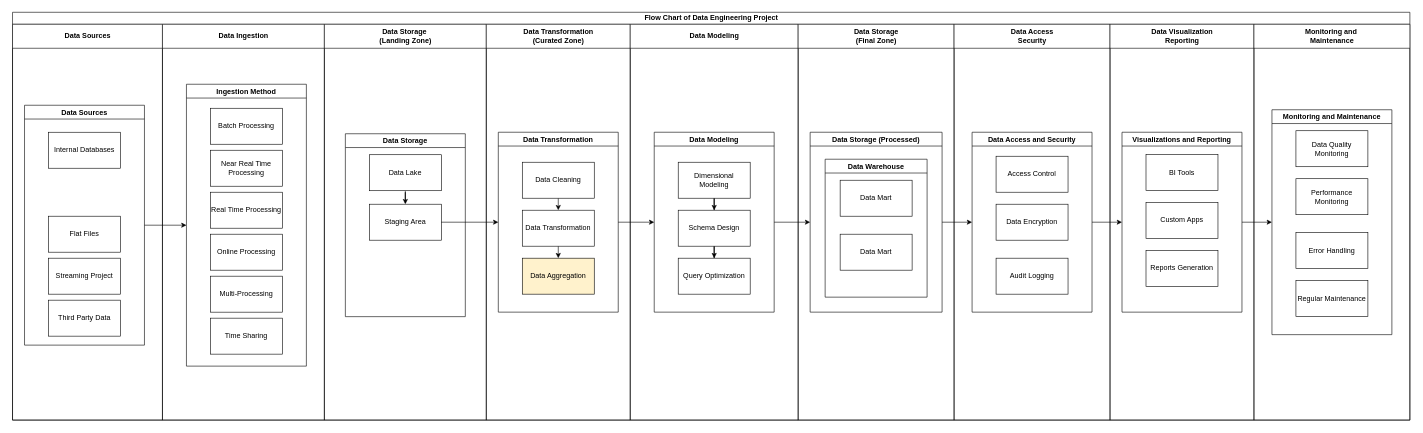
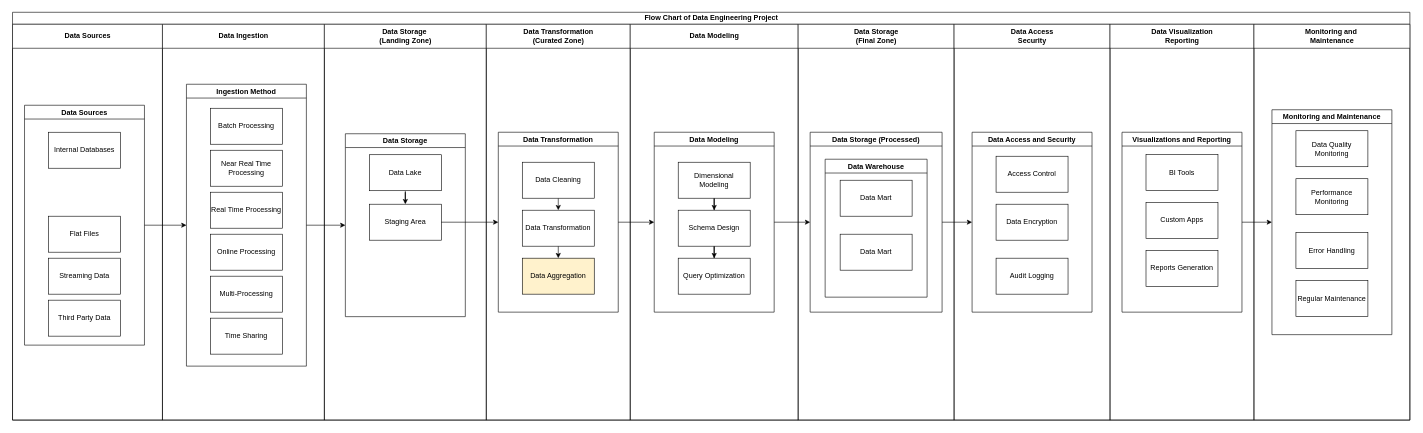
  <mxCell id="0" />
  <mxCell id="1" parent="0" />
  <mxCell id="2" value="Flow Chart of Data Engineering Project" style="swimlane;childLayout=stackLayout;resizeParent=1;resizeParentMax=0;startSize=20;html=1;" vertex="1" parent="1"><mxGeometry x="20" y="20" width="2330" height="680" as="geometry" /></mxCell>
  <mxCell id="3" value="Data Sources" style="swimlane;startSize=40;html=1;" vertex="1" parent="2"><mxGeometry y="20" width="250" height="660" as="geometry" /></mxCell>
  <mxCell id="4" value="Data Sources" style="swimlane;whiteSpace=wrap;html=1;" vertex="1" parent="3"><mxGeometry x="20.0" y="135" width="200" height="400" as="geometry" /></mxCell>
  <mxCell id="5" value="Internal Databases" style="rounded=0;whiteSpace=wrap;html=1;" vertex="1" parent="4"><mxGeometry x="40" y="45" width="120" height="60" as="geometry" /></mxCell>
  <mxCell id="6" value="Flat Files" style="rounded=0;whiteSpace=wrap;html=1;" vertex="1" parent="4"><mxGeometry x="40" y="185" width="120" height="60" as="geometry" /></mxCell>
- <mxCell id="7" value="Streaming Project" style="rounded=0;whiteSpace=wrap;html=1;" vertex="1" parent="4"><mxGeometry x="40" y="255" width="120" height="60" as="geometry" /></mxCell>
+ <mxCell id="7" value="Streaming Data" style="rounded=0;whiteSpace=wrap;html=1;" vertex="1" parent="4"><mxGeometry x="40" y="255" width="120" height="60" as="geometry" /></mxCell>
  <mxCell id="8" value="Third Party Data" style="rounded=0;whiteSpace=wrap;html=1;" vertex="1" parent="4"><mxGeometry x="40" y="325" width="120" height="60" as="geometry" /></mxCell>
  <mxCell id="9" value="Data Ingestion" style="swimlane;startSize=40;html=1;" vertex="1" parent="2"><mxGeometry x="250" y="20" width="270" height="660" as="geometry" /></mxCell>
  <mxCell id="10" value="Ingestion Method" style="swimlane;whiteSpace=wrap;html=1;startSize=23;" vertex="1" parent="9"><mxGeometry x="40" y="100" width="200" height="470" as="geometry" /></mxCell>
  <mxCell id="11" value="Batch Processing" style="rounded=0;whiteSpace=wrap;html=1;" vertex="1" parent="10"><mxGeometry x="40" y="40" width="120" height="60" as="geometry" /></mxCell>
  <mxCell id="12" value="Near Real Time Processing" style="rounded=0;whiteSpace=wrap;html=1;" vertex="1" parent="10"><mxGeometry x="40" y="110" width="120" height="60" as="geometry" /></mxCell>
  <mxCell id="13" value="Real Time Processing" style="rounded=0;whiteSpace=wrap;html=1;" vertex="1" parent="10"><mxGeometry x="40.0" y="180" width="120" height="60" as="geometry" /></mxCell>
  <mxCell id="14" value="Online Processing" style="rounded=0;whiteSpace=wrap;html=1;" vertex="1" parent="10"><mxGeometry x="40.0" y="250" width="120" height="60" as="geometry" /></mxCell>
  <mxCell id="15" value="Multi-Processing" style="rounded=0;whiteSpace=wrap;html=1;" vertex="1" parent="10"><mxGeometry x="40.0" y="320" width="120" height="60" as="geometry" /></mxCell>
  <mxCell id="16" value="Time Sharing" style="rounded=0;whiteSpace=wrap;html=1;" vertex="1" parent="10"><mxGeometry x="40.0" y="390" width="120" height="60" as="geometry" /></mxCell>
  <mxCell id="17" value="Data Storage&amp;nbsp;&lt;div&gt;(Landing Zone)&lt;/div&gt;" style="swimlane;startSize=40;html=1;" vertex="1" parent="2"><mxGeometry x="520" y="20" width="270" height="660" as="geometry" /></mxCell>
  <mxCell id="18" value="Data Storage" style="swimlane;whiteSpace=wrap;html=1;" vertex="1" parent="17"><mxGeometry x="35" y="182.5" width="200" height="305" as="geometry" /></mxCell>
  <mxCell id="19" style="edgeStyle=orthogonalEdgeStyle;rounded=0;orthogonalLoop=1;jettySize=auto;html=1;" edge="1" parent="18" source="20" target="21"><mxGeometry relative="1" as="geometry" /></mxCell>
  <mxCell id="20" value="Data Lake" style="rounded=0;whiteSpace=wrap;html=1;" vertex="1" parent="18"><mxGeometry x="40" y="35" width="120" height="60" as="geometry" /></mxCell>
  <mxCell id="21" value="Staging Area" style="rounded=0;whiteSpace=wrap;html=1;" vertex="1" parent="18"><mxGeometry x="40" y="117.5" width="120" height="60" as="geometry" /></mxCell>
  <mxCell id="22" value="Data Transformation&lt;div&gt;(Curated Zone)&lt;/div&gt;" style="swimlane;startSize=40;html=1;" vertex="1" parent="2"><mxGeometry x="790" y="20" width="240" height="660" as="geometry" /></mxCell>
  <mxCell id="23" value="Data Transformation" style="swimlane;whiteSpace=wrap;html=1;" vertex="1" parent="22"><mxGeometry x="20" y="180" width="200" height="300" as="geometry" /></mxCell>
  <mxCell id="24" style="edgeStyle=orthogonalEdgeStyle;rounded=0;orthogonalLoop=1;jettySize=auto;html=1;exitX=0.5;exitY=1;exitDx=0;exitDy=0;entryX=0.5;entryY=0;entryDx=0;entryDy=0;" edge="1" parent="23" source="25" target="27"><mxGeometry relative="1" as="geometry" /></mxCell>
  <mxCell id="25" value="Data Cleaning" style="rounded=0;whiteSpace=wrap;html=1;" vertex="1" parent="23"><mxGeometry x="40" y="50" width="120" height="60" as="geometry" /></mxCell>
  <mxCell id="26" style="edgeStyle=orthogonalEdgeStyle;rounded=0;orthogonalLoop=1;jettySize=auto;html=1;exitX=0.5;exitY=1;exitDx=0;exitDy=0;entryX=0.5;entryY=0;entryDx=0;entryDy=0;" edge="1" parent="23" source="27" target="28"><mxGeometry relative="1" as="geometry" /></mxCell>
  <mxCell id="27" value="Data Transformation" style="rounded=0;whiteSpace=wrap;html=1;" vertex="1" parent="23"><mxGeometry x="40" y="130" width="120" height="60" as="geometry" /></mxCell>
  <mxCell id="28" value="Data Aggregation" style="rounded=0;whiteSpace=wrap;html=1;fillColor=#fff2cc;" vertex="1" parent="23"><mxGeometry x="40" y="210" width="120" height="60" as="geometry" /></mxCell>
  <mxCell id="29" value="Data Modeling" style="swimlane;startSize=40;html=1;" vertex="1" parent="2"><mxGeometry x="1030" y="20" width="280" height="660" as="geometry" /></mxCell>
  <mxCell id="30" value="Data Modeling" style="swimlane;whiteSpace=wrap;html=1;" vertex="1" parent="29"><mxGeometry x="40" y="180" width="200" height="300" as="geometry" /></mxCell>
  <mxCell id="31" style="edgeStyle=orthogonalEdgeStyle;rounded=0;orthogonalLoop=1;jettySize=auto;html=1;" edge="1" parent="30" source="32" target="34"><mxGeometry relative="1" as="geometry" /></mxCell>
  <mxCell id="32" value="Dimensional Modeling" style="rounded=0;whiteSpace=wrap;html=1;" vertex="1" parent="30"><mxGeometry x="40" y="50" width="120" height="60" as="geometry" /></mxCell>
  <mxCell id="33" style="edgeStyle=orthogonalEdgeStyle;rounded=0;orthogonalLoop=1;jettySize=auto;html=1;" edge="1" parent="30" source="34" target="35"><mxGeometry relative="1" as="geometry" /></mxCell>
  <mxCell id="34" value="Schema Design" style="rounded=0;whiteSpace=wrap;html=1;" vertex="1" parent="30"><mxGeometry x="40" y="130" width="120" height="60" as="geometry" /></mxCell>
  <mxCell id="35" value="Query Optimization" style="rounded=0;whiteSpace=wrap;html=1;" vertex="1" parent="30"><mxGeometry x="40" y="210" width="120" height="60" as="geometry" /></mxCell>
  <mxCell id="36" value="Data Storage&lt;div&gt;(Final Zone)&lt;/div&gt;" style="swimlane;startSize=40;html=1;" vertex="1" parent="2"><mxGeometry x="1310" y="20" width="260" height="660" as="geometry" /></mxCell>
  <mxCell id="37" value="Data Storage (Processed)" style="swimlane;whiteSpace=wrap;html=1;" vertex="1" parent="36"><mxGeometry x="20" y="180" width="220" height="300" as="geometry" /></mxCell>
  <mxCell id="38" value="Data Warehouse" style="swimlane;whiteSpace=wrap;html=1;" vertex="1" parent="37"><mxGeometry x="25" y="45" width="170" height="230" as="geometry" /></mxCell>
  <mxCell id="39" value="Data Mart" style="rounded=0;whiteSpace=wrap;html=1;" vertex="1" parent="38"><mxGeometry x="25.0" y="35" width="120" height="60" as="geometry" /></mxCell>
  <mxCell id="40" value="Data Mart" style="rounded=0;whiteSpace=wrap;html=1;" vertex="1" parent="38"><mxGeometry x="25.0" y="125" width="120" height="60" as="geometry" /></mxCell>
  <mxCell id="41" value="Data Access&lt;div&gt;Security&lt;/div&gt;" style="swimlane;startSize=40;html=1;" vertex="1" parent="2"><mxGeometry x="1570" y="20" width="260" height="660" as="geometry" /></mxCell>
  <mxCell id="42" value="Data Access and Security" style="swimlane;whiteSpace=wrap;html=1;" vertex="1" parent="41"><mxGeometry x="30" y="180" width="200" height="300" as="geometry" /></mxCell>
  <mxCell id="43" value="Access Control" style="rounded=0;whiteSpace=wrap;html=1;" vertex="1" parent="42"><mxGeometry x="40.0" y="40" width="120" height="60" as="geometry" /></mxCell>
  <mxCell id="44" value="Data Encryption" style="rounded=0;whiteSpace=wrap;html=1;" vertex="1" parent="42"><mxGeometry x="40.0" y="120" width="120" height="60" as="geometry" /></mxCell>
  <mxCell id="45" value="Audit Logging" style="rounded=0;whiteSpace=wrap;html=1;" vertex="1" parent="42"><mxGeometry x="40.0" y="210" width="120" height="60" as="geometry" /></mxCell>
  <mxCell id="46" value="Data Visualization&lt;div&gt;Reporting&lt;/div&gt;" style="swimlane;startSize=40;html=1;" vertex="1" parent="2"><mxGeometry x="1830" y="20" width="240" height="660" as="geometry" /></mxCell>
  <mxCell id="47" value="Visualizations and Reporting" style="swimlane;whiteSpace=wrap;html=1;" vertex="1" parent="46"><mxGeometry x="20" y="180" width="200" height="300" as="geometry" /></mxCell>
  <mxCell id="48" value="BI Tools" style="rounded=0;whiteSpace=wrap;html=1;" vertex="1" parent="47"><mxGeometry x="40.0" y="37" width="120" height="60" as="geometry" /></mxCell>
  <mxCell id="49" value="Custom Apps" style="rounded=0;whiteSpace=wrap;html=1;" vertex="1" parent="47"><mxGeometry x="40.0" y="117" width="120" height="60" as="geometry" /></mxCell>
  <mxCell id="50" value="Reports Generation" style="rounded=0;whiteSpace=wrap;html=1;" vertex="1" parent="47"><mxGeometry x="40.0" y="197" width="120" height="60" as="geometry" /></mxCell>
  <mxCell id="51" value="Monitoring and&amp;nbsp;&lt;div&gt;Maintenance&lt;/div&gt;" style="swimlane;startSize=40;html=1;" vertex="1" parent="2"><mxGeometry x="2070" y="20" width="260" height="660" as="geometry" /></mxCell>
  <mxCell id="52" value="Monitoring and Maintenance" style="swimlane;whiteSpace=wrap;html=1;" vertex="1" parent="51"><mxGeometry x="30" y="142.5" width="200" height="375" as="geometry" /></mxCell>
  <mxCell id="53" value="Data Quality Monitoring" style="rounded=0;whiteSpace=wrap;html=1;" vertex="1" parent="52"><mxGeometry x="40.0" y="35" width="120" height="60" as="geometry" /></mxCell>
  <mxCell id="54" value="Performance Monitoring" style="rounded=0;whiteSpace=wrap;html=1;" vertex="1" parent="52"><mxGeometry x="40.0" y="115" width="120" height="60" as="geometry" /></mxCell>
  <mxCell id="55" value="Error Handling" style="rounded=0;whiteSpace=wrap;html=1;" vertex="1" parent="52"><mxGeometry x="40.0" y="205" width="120" height="60" as="geometry" /></mxCell>
  <mxCell id="56" value="Regular Maintenance" style="rounded=0;whiteSpace=wrap;html=1;" vertex="1" parent="52"><mxGeometry x="40.0" y="285" width="120" height="60" as="geometry" /></mxCell>
  <mxCell id="57" style="edgeStyle=orthogonalEdgeStyle;rounded=0;orthogonalLoop=1;jettySize=auto;html=1;exitX=1;exitY=0.5;exitDx=0;exitDy=0;entryX=0;entryY=0.5;entryDx=0;entryDy=0;" edge="1" parent="2" source="4" target="10"><mxGeometry relative="1" as="geometry" /></mxCell>
+ <mxCell id="58" style="edgeStyle=orthogonalEdgeStyle;rounded=0;orthogonalLoop=1;jettySize=auto;html=1;exitX=1;exitY=0.5;exitDx=0;exitDy=0;entryX=0;entryY=0.5;entryDx=0;entryDy=0;" edge="1" parent="2" source="10" target="18"><mxGeometry relative="1" as="geometry" /></mxCell>
  <mxCell id="59" style="edgeStyle=orthogonalEdgeStyle;rounded=0;orthogonalLoop=1;jettySize=auto;html=1;entryX=0;entryY=0.5;entryDx=0;entryDy=0;" edge="1" parent="2" source="21" target="23"><mxGeometry relative="1" as="geometry" /></mxCell>
  <mxCell id="60" style="edgeStyle=orthogonalEdgeStyle;rounded=0;orthogonalLoop=1;jettySize=auto;html=1;exitX=1;exitY=0.5;exitDx=0;exitDy=0;entryX=0;entryY=0.5;entryDx=0;entryDy=0;" edge="1" parent="2" source="23" target="30"><mxGeometry relative="1" as="geometry" /></mxCell>
  <mxCell id="61" style="edgeStyle=orthogonalEdgeStyle;rounded=0;orthogonalLoop=1;jettySize=auto;html=1;entryX=0;entryY=0.5;entryDx=0;entryDy=0;" edge="1" parent="2" source="30" target="37"><mxGeometry relative="1" as="geometry" /></mxCell>
  <mxCell id="62" style="edgeStyle=orthogonalEdgeStyle;rounded=0;orthogonalLoop=1;jettySize=auto;html=1;entryX=0;entryY=0.5;entryDx=0;entryDy=0;" edge="1" parent="2" source="37" target="42"><mxGeometry relative="1" as="geometry" /></mxCell>
- <mxCell id="63" style="edgeStyle=orthogonalEdgeStyle;rounded=0;orthogonalLoop=1;jettySize=auto;html=1;exitX=1;exitY=0.5;exitDx=0;exitDy=0;entryX=0;entryY=0.5;entryDx=0;entryDy=0;" edge="1" parent="2" source="42" target="47"><mxGeometry relative="1" as="geometry" /></mxCell>
  <mxCell id="64" style="edgeStyle=orthogonalEdgeStyle;rounded=0;orthogonalLoop=1;jettySize=auto;html=1;exitX=1;exitY=0.5;exitDx=0;exitDy=0;entryX=0;entryY=0.5;entryDx=0;entryDy=0;" edge="1" parent="2" source="47" target="52"><mxGeometry relative="1" as="geometry" /></mxCell>
